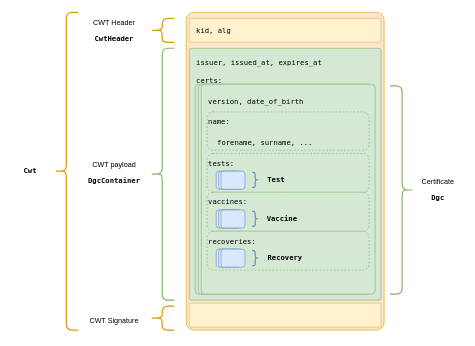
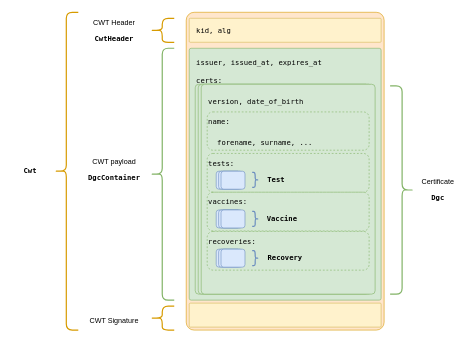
  <mxCell id="0" />
  <mxCell id="1" parent="0" />
  <mxCell id="2" value="" style="rounded=1;whiteSpace=wrap;html=1;arcSize=4;fillColor=#ffe6cc;strokeColor=#d79b00;" vertex="1" parent="1"><mxGeometry x="310" y="20" width="330" height="530" as="geometry" /></mxCell>
  <mxCell id="3" value="" style="rounded=1;whiteSpace=wrap;html=1;arcSize=1;fillColor=#d5e8d4;strokeColor=#82b366;" vertex="1" parent="1"><mxGeometry x="315" y="80" width="320" height="420" as="geometry" /></mxCell>
  <mxCell id="4" value="" style="rounded=1;whiteSpace=wrap;html=1;strokeWidth=1;fillColor=#d5e8d4;strokeColor=#82b366;arcSize=2;" vertex="1" parent="1"><mxGeometry x="325" y="140" width="290" height="350" as="geometry" /></mxCell>
  <mxCell id="5" value="" style="rounded=1;whiteSpace=wrap;html=1;strokeWidth=1;fillColor=#d5e8d4;strokeColor=#82b366;arcSize=2;" vertex="1" parent="1"><mxGeometry x="330" y="140" width="290" height="350" as="geometry" /></mxCell>
  <mxCell id="6" value="" style="rounded=1;whiteSpace=wrap;html=1;strokeWidth=1;fillColor=#d5e8d4;strokeColor=#82b366;arcSize=2;" vertex="1" parent="1"><mxGeometry x="335" y="140" width="290" height="350" as="geometry" /></mxCell>
  <mxCell id="7" value="" style="rounded=1;whiteSpace=wrap;html=1;strokeWidth=1;align=left;fillColor=none;strokeColor=#82b366;dashed=1;" vertex="1" parent="1"><mxGeometry x="345" y="385.38" width="270" height="64.62" as="geometry" /></mxCell>
  <mxCell id="8" value="" style="rounded=1;whiteSpace=wrap;html=1;strokeWidth=1;align=left;fillColor=none;strokeColor=#82b366;dashed=1;" vertex="1" parent="1"><mxGeometry x="345" y="320" width="270" height="64.62" as="geometry" /></mxCell>
  <mxCell id="9" value="" style="rounded=1;whiteSpace=wrap;html=1;strokeWidth=1;align=left;fillColor=none;strokeColor=#82b366;dashed=1;" vertex="1" parent="1"><mxGeometry x="345" y="255.38" width="270" height="64.62" as="geometry" /></mxCell>
- <mxCell id="10" value="&lt;p&gt;CWT payload&lt;/p&gt;&lt;pre&gt;&lt;b&gt;DgcContainer&lt;/b&gt;&lt;/pre&gt;" style="text;html=1;strokeColor=none;fillColor=#FFFFFFAA;align=center;verticalAlign=middle;whiteSpace=wrap;rounded=1;" vertex="1" parent="1"><mxGeometry x="140" y="262.69" width="100" height="50" as="geometry" /></mxCell>
+ <mxCell id="10" value="&lt;p&gt;CWT payload&lt;/p&gt;&lt;pre&gt;&lt;b&gt;DgcContainer&lt;/b&gt;&lt;/pre&gt;" style="text;html=1;strokeColor=none;fillColor=#FFFFFFAA;align=center;verticalAlign=middle;whiteSpace=wrap;rounded=1;" vertex="1" parent="1"><mxGeometry x="140" y="262.69" width="100" height="40" as="geometry" /></mxCell>
  <mxCell id="11" value="" style="rounded=1;whiteSpace=wrap;html=1;arcSize=4;fillColor=#fff2cc;strokeColor=#d6b656;" vertex="1" parent="1"><mxGeometry x="315" y="30" width="320" height="40" as="geometry" /></mxCell>
  <mxCell id="12" value="" style="rounded=1;whiteSpace=wrap;html=1;arcSize=4;fillColor=#fff2cc;strokeColor=#d6b656;" vertex="1" parent="1"><mxGeometry x="315" y="505" width="320" height="40" as="geometry" /></mxCell>
  <mxCell id="13" value="" style="shape=curlyBracket;whiteSpace=wrap;html=1;rounded=1;strokeWidth=2;size=0.5;fillColor=#ffe6cc;strokeColor=#d79b00;" vertex="1" parent="1"><mxGeometry x="90" y="20" width="40" height="530" as="geometry" /></mxCell>
  <mxCell id="14" value="" style="shape=curlyBracket;whiteSpace=wrap;html=1;rounded=1;strokeWidth=2;size=0.5;fillColor=#d5e8d4;strokeColor=#82b366;" vertex="1" parent="1"><mxGeometry x="250" y="80" width="40" height="420" as="geometry" /></mxCell>
  <mxCell id="15" value="&lt;pre&gt;&lt;span&gt;&lt;b&gt;Cwt&lt;/b&gt;&lt;/span&gt;&lt;/pre&gt;" style="text;html=1;align=center;verticalAlign=middle;whiteSpace=wrap;rounded=1;fillColor=#FFFFFFAA;" vertex="1" parent="1"><mxGeometry x="20" y="270" width="60" height="30" as="geometry" /></mxCell>
  <mxCell id="16" value="" style="shape=curlyBracket;whiteSpace=wrap;html=1;rounded=1;strokeWidth=2;size=0.5;fillColor=#ffe6cc;strokeColor=#d79b00;" vertex="1" parent="1"><mxGeometry x="250" y="30" width="40" height="40" as="geometry" /></mxCell>
  <mxCell id="17" value="" style="shape=curlyBracket;whiteSpace=wrap;html=1;rounded=1;strokeWidth=2;size=0.5;fillColor=#ffe6cc;strokeColor=#d79b00;" vertex="1" parent="1"><mxGeometry x="250" y="510" width="40" height="40" as="geometry" /></mxCell>
  <mxCell id="18" value="&lt;p&gt;CWT Header&lt;/p&gt;&lt;pre&gt;&lt;b&gt;CwtHeader&lt;/b&gt;&lt;/pre&gt;" style="text;html=1;strokeColor=none;fillColor=#FFFFFFAA;align=center;verticalAlign=middle;whiteSpace=wrap;rounded=1;" vertex="1" parent="1"><mxGeometry x="140" y="27.5" width="100" height="45" as="geometry" /></mxCell>
  <mxCell id="19" value="&lt;p&gt;CWT Signature&lt;/p&gt;" style="text;html=1;strokeColor=none;fillColor=#FFFFFFAA;align=center;verticalAlign=middle;whiteSpace=wrap;rounded=1;glass=0;" vertex="1" parent="1"><mxGeometry x="140" y="515" width="100" height="40" as="geometry" /></mxCell>
  <mxCell id="20" value="&lt;pre&gt;kid, alg&lt;/pre&gt;" style="text;html=1;strokeColor=none;fillColor=none;align=left;verticalAlign=middle;whiteSpace=wrap;rounded=0;" vertex="1" parent="1"><mxGeometry x="325" y="36" width="300" height="30" as="geometry" /></mxCell>
  <mxCell id="21" value="&lt;pre&gt;issuer, issued_at, expires_at&lt;/pre&gt;" style="text;html=1;strokeColor=none;fillColor=none;align=left;verticalAlign=middle;whiteSpace=wrap;rounded=0;" vertex="1" parent="1"><mxGeometry x="325" y="90" width="300" height="30" as="geometry" /></mxCell>
  <mxCell id="22" value="&lt;pre&gt;certs:&lt;/pre&gt;" style="text;html=1;strokeColor=none;fillColor=none;align=left;verticalAlign=middle;whiteSpace=wrap;rounded=0;" vertex="1" parent="1"><mxGeometry x="325" y="120" width="310" height="30" as="geometry" /></mxCell>
  <mxCell id="23" value="&lt;p&gt;&lt;span&gt;Certificate&lt;/span&gt;&lt;/p&gt;&lt;pre&gt;&lt;b&gt;Dgc&lt;/b&gt;&lt;/pre&gt;" style="text;html=1;strokeColor=none;fillColor=#FFFFFFAA;align=center;verticalAlign=middle;whiteSpace=wrap;rounded=1;" vertex="1" parent="1"><mxGeometry x="690" y="290.67" width="80" height="51.35" as="geometry" /></mxCell>
  <mxCell id="24" value="" style="shape=curlyBracket;whiteSpace=wrap;html=1;rounded=1;flipH=1;strokeWidth=2;align=left;fillColor=#d5e8d4;strokeColor=#82b366;" vertex="1" parent="1"><mxGeometry x="650" y="142.69" width="40" height="347.31" as="geometry" /></mxCell>
  <mxCell id="25" value="&lt;pre&gt;version, date_of_birth&lt;/pre&gt;" style="text;html=1;strokeColor=none;fillColor=none;align=left;verticalAlign=middle;whiteSpace=wrap;rounded=0;" vertex="1" parent="1"><mxGeometry x="345" y="151.538" width="260" height="34.615" as="geometry" /></mxCell>
  <mxCell id="26" value="&lt;pre&gt;name:&lt;/pre&gt;" style="text;html=1;strokeColor=none;fillColor=none;align=left;verticalAlign=middle;whiteSpace=wrap;rounded=0;" vertex="1" parent="1"><mxGeometry x="345" y="186.154" width="260" height="34.615" as="geometry" /></mxCell>
  <mxCell id="27" value="&lt;pre&gt;forename, surname, ...&lt;/pre&gt;" style="text;html=1;strokeColor=none;fillColor=none;align=left;verticalAlign=middle;whiteSpace=wrap;rounded=0;" vertex="1" parent="1"><mxGeometry x="360" y="220.77" width="250" height="34.62" as="geometry" /></mxCell>
  <mxCell id="28" value="" style="rounded=1;whiteSpace=wrap;html=1;strokeWidth=1;align=left;fillColor=none;strokeColor=#82b366;dashed=1;" vertex="1" parent="1"><mxGeometry x="345" y="186.15" width="270" height="63.85" as="geometry" /></mxCell>
  <mxCell id="29" value="&lt;pre&gt;tests:&lt;/pre&gt;" style="text;html=1;strokeColor=none;fillColor=none;align=left;verticalAlign=middle;whiteSpace=wrap;rounded=0;" vertex="1" parent="1"><mxGeometry x="345" y="255.38" width="85" height="34.62" as="geometry" /></mxCell>
  <mxCell id="30" value="" style="rounded=1;whiteSpace=wrap;html=1;strokeWidth=1;fillColor=#dae8fc;align=left;strokeColor=#6c8ebf;" vertex="1" parent="1"><mxGeometry x="360" y="285" width="40" height="30" as="geometry" /></mxCell>
  <mxCell id="31" value="" style="rounded=1;whiteSpace=wrap;html=1;strokeWidth=1;fillColor=#dae8fc;align=left;strokeColor=#6c8ebf;" vertex="1" parent="1"><mxGeometry x="364" y="285" width="40" height="30" as="geometry" /></mxCell>
  <mxCell id="32" value="" style="rounded=1;whiteSpace=wrap;html=1;strokeWidth=1;fillColor=#dae8fc;align=left;strokeColor=#6c8ebf;" vertex="1" parent="1"><mxGeometry x="368" y="285" width="40" height="30" as="geometry" /></mxCell>
  <mxCell id="33" value="&lt;pre&gt;vaccines:&lt;/pre&gt;" style="text;html=1;strokeColor=none;fillColor=none;align=left;verticalAlign=middle;whiteSpace=wrap;rounded=0;" vertex="1" parent="1"><mxGeometry x="345" y="320" width="85" height="34.62" as="geometry" /></mxCell>
  <mxCell id="34" value="" style="rounded=1;whiteSpace=wrap;html=1;strokeWidth=1;fillColor=#dae8fc;align=left;strokeColor=#6c8ebf;" vertex="1" parent="1"><mxGeometry x="360" y="349.62" width="40" height="30" as="geometry" /></mxCell>
  <mxCell id="35" value="" style="rounded=1;whiteSpace=wrap;html=1;strokeWidth=1;fillColor=#dae8fc;align=left;strokeColor=#6c8ebf;" vertex="1" parent="1"><mxGeometry x="364" y="349.62" width="40" height="30" as="geometry" /></mxCell>
  <mxCell id="36" value="" style="rounded=1;whiteSpace=wrap;html=1;strokeWidth=1;fillColor=#dae8fc;align=left;strokeColor=#6c8ebf;" vertex="1" parent="1"><mxGeometry x="368" y="349.62" width="40" height="30" as="geometry" /></mxCell>
  <mxCell id="37" value="&lt;pre&gt;recoveries:&lt;/pre&gt;" style="text;html=1;strokeColor=none;fillColor=none;align=left;verticalAlign=middle;whiteSpace=wrap;rounded=0;" vertex="1" parent="1"><mxGeometry x="345" y="385.38" width="95" height="34.62" as="geometry" /></mxCell>
  <mxCell id="38" value="" style="rounded=1;whiteSpace=wrap;html=1;strokeWidth=1;fillColor=#dae8fc;align=left;strokeColor=#6c8ebf;" vertex="1" parent="1"><mxGeometry x="360" y="415" width="40" height="30" as="geometry" /></mxCell>
  <mxCell id="39" value="" style="rounded=1;whiteSpace=wrap;html=1;strokeWidth=1;fillColor=#dae8fc;align=left;strokeColor=#6c8ebf;" vertex="1" parent="1"><mxGeometry x="364" y="415" width="40" height="30" as="geometry" /></mxCell>
  <mxCell id="40" value="" style="rounded=1;whiteSpace=wrap;html=1;strokeWidth=1;fillColor=#dae8fc;align=left;strokeColor=#6c8ebf;" vertex="1" parent="1"><mxGeometry x="368" y="415" width="40" height="30" as="geometry" /></mxCell>
  <mxCell id="41" value="" style="shape=curlyBracket;whiteSpace=wrap;html=1;rounded=1;flipH=1;strokeWidth=2;align=left;fillColor=#dae8fc;strokeColor=#6c8ebf;" vertex="1" parent="1"><mxGeometry x="420" y="287" width="10" height="25" as="geometry" /></mxCell>
  <mxCell id="42" value="&lt;pre&gt;&lt;b&gt;Test&lt;/b&gt;&lt;/pre&gt;" style="text;html=1;strokeColor=none;fillColor=none;align=center;verticalAlign=middle;whiteSpace=wrap;rounded=0;" vertex="1" parent="1"><mxGeometry x="430" y="284.5" width="60" height="30" as="geometry" /></mxCell>
  <mxCell id="43" value="" style="shape=curlyBracket;whiteSpace=wrap;html=1;rounded=1;flipH=1;strokeWidth=2;align=left;fillColor=#dae8fc;strokeColor=#6c8ebf;" vertex="1" parent="1"><mxGeometry x="420" y="352.12" width="10" height="25" as="geometry" /></mxCell>
  <mxCell id="44" value="&lt;pre&gt;&lt;b&gt;Vaccine&lt;/b&gt;&lt;/pre&gt;" style="text;html=1;strokeColor=none;fillColor=none;align=center;verticalAlign=middle;whiteSpace=wrap;rounded=0;" vertex="1" parent="1"><mxGeometry x="430" y="349.62" width="80" height="30" as="geometry" /></mxCell>
  <mxCell id="45" value="" style="shape=curlyBracket;whiteSpace=wrap;html=1;rounded=1;flipH=1;strokeWidth=2;align=left;fillColor=#dae8fc;strokeColor=#6c8ebf;" vertex="1" parent="1"><mxGeometry x="420" y="417.5" width="10" height="25" as="geometry" /></mxCell>
  <mxCell id="46" value="&lt;pre&gt;&lt;b&gt;Recovery&lt;/b&gt;&lt;/pre&gt;" style="text;html=1;strokeColor=none;fillColor=none;align=center;verticalAlign=middle;whiteSpace=wrap;rounded=0;" vertex="1" parent="1"><mxGeometry x="430" y="415" width="90" height="30" as="geometry" /></mxCell>
